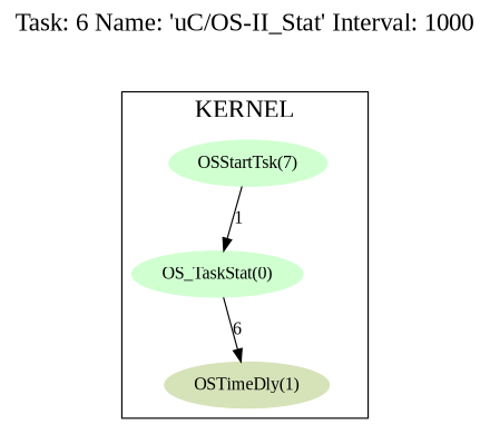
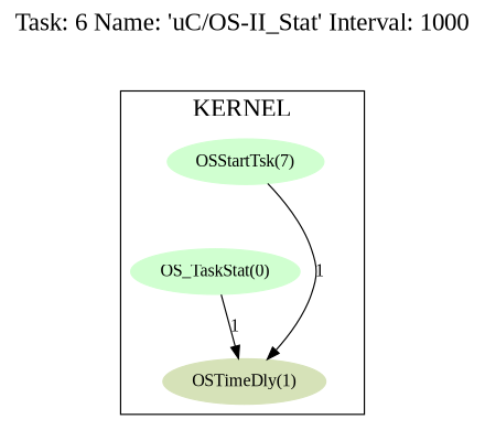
  digraph {
    fontname="Liberation Serif"
    fontsize=20
    label="Task: 6 Name: 'uC/OS-II_Stat' Interval: 1000"
    labelloc=t
    node [color="#d0ffd0" fontname="Liberation Serif" style=filled]
    edge [fontname="Liberation Serif"]
    n1 [label="OS_TaskStat(0)"]
    n2 [color="#d6e2b8" label="OSTimeDly(1)"]
    n3 [label="OSStartTsk(7)"]
    subgraph cluster_1 {
      label=KERNEL
      n1
      n2
      n3
    }
-   n1 -> n2 [label=6]
-   n3 -> n1 [label=1]
+   n1 -> n2 [label=1]
+   n3 -> n2 [label=1]
  }
